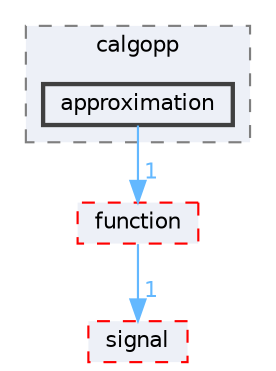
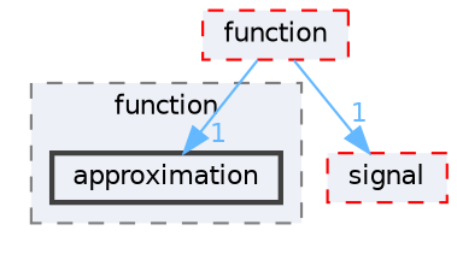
  digraph {
    compound=true
    node [color=red fillcolor="#edf0f7" fontname=Helvetica fontsize=10 shape=box style="filled,dashed"]
    edge [color=steelblue1 fontcolor=steelblue1 fontname=Helvetica fontsize=10 headlabel=1 labeldistance=1.5 labelfontname=Helvetica labelfontsize=10]
    n1 [color=grey25 height=0.2 label=approximation style="filled,bold" width=0.4]
    n2 [height=0.2 label=function width=0.4]
    n3 [height=0.2 label=signal width=0.4]
    subgraph cluster_1 {
      bgcolor="#edf0f7"
      fontname=Helvetica
      fontsize=10
-     label=calgopp
+     label=function
      pencolor=grey50
      style="filled,dashed"
      n1
    }
-   n1 -> n2
+   n2 -> n1
    n2 -> n3
  }
